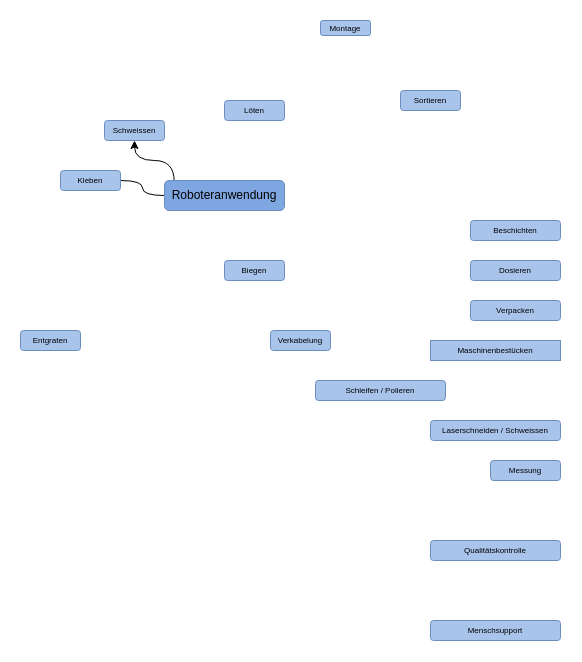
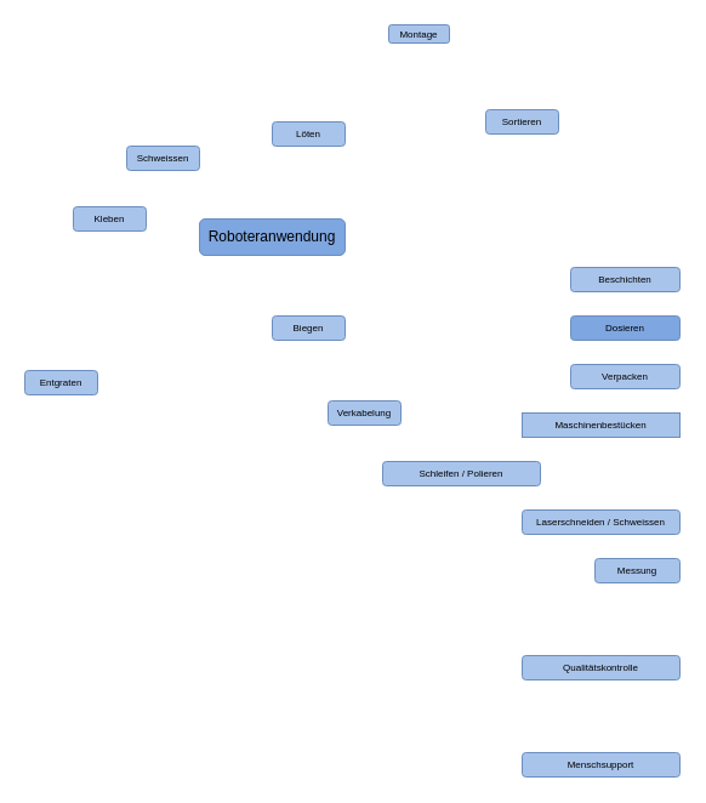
  <mxCell id="0" />
  <mxCell id="1" parent="0" />
- <mxCell id="2" style="edgeStyle=orthogonalEdgeStyle;rounded=0;orthogonalLoop=1;jettySize=auto;html=1;curved=1;endArrow=none;endFill=0;" edge="1" parent="1" source="4" target="10"><mxGeometry relative="1" as="geometry" /></mxCell>
- <mxCell id="3" style="edgeStyle=orthogonalEdgeStyle;rounded=0;orthogonalLoop=1;jettySize=auto;html=1;curved=1;exitX=0.081;exitY=0.043;exitDx=0;exitDy=0;exitPerimeter=0;" edge="1" parent="1" source="4" target="9"><mxGeometry relative="1" as="geometry" /></mxCell>
  <mxCell id="4" value="Roboteranwendung" style="rounded=1;whiteSpace=wrap;html=1;fillColor=#7EA6E0;strokeColor=#6c8ebf;" vertex="1" parent="1"><mxGeometry x="164" y="180" width="120" height="30" as="geometry" /></mxCell>
  <mxCell id="5" value="Löten" style="rounded=1;whiteSpace=wrap;html=1;fillColor=#A9C4EB;strokeColor=#6c8ebf;fontSize=8;" vertex="1" parent="1"><mxGeometry x="224" y="100" width="60" height="20" as="geometry" /></mxCell>
  <mxCell id="6" value="Biegen" style="rounded=1;whiteSpace=wrap;html=1;fillColor=#A9C4EB;strokeColor=#6c8ebf;fontSize=8;" vertex="1" parent="1"><mxGeometry x="224" y="260" width="60" height="20" as="geometry" /></mxCell>
- <mxCell id="7" value="Entgraten" style="rounded=1;whiteSpace=wrap;html=1;fillColor=#A9C4EB;strokeColor=#6c8ebf;fontSize=8;" vertex="1" parent="1"><mxGeometry x="20" y="330" width="60" height="20" as="geometry" /></mxCell>
+ <mxCell id="7" value="Entgraten" style="rounded=1;whiteSpace=wrap;html=1;fillColor=#A9C4EB;strokeColor=#6c8ebf;fontSize=8;" vertex="1" parent="1"><mxGeometry x="20" y="305" width="60" height="20" as="geometry" /></mxCell>
  <mxCell id="8" value="Verkabelung" style="rounded=1;whiteSpace=wrap;html=1;fillColor=#A9C4EB;strokeColor=#6c8ebf;fontSize=8;" vertex="1" parent="1"><mxGeometry x="270" y="330" width="60" height="20" as="geometry" /></mxCell>
  <mxCell id="9" value="Schweissen" style="rounded=1;whiteSpace=wrap;html=1;fillColor=#A9C4EB;strokeColor=#6c8ebf;fontSize=8;" vertex="1" parent="1"><mxGeometry x="104" y="120" width="60" height="20" as="geometry" /></mxCell>
  <mxCell id="10" value="Kleben" style="rounded=1;whiteSpace=wrap;html=1;fillColor=#A9C4EB;strokeColor=#6c8ebf;fontSize=8;" vertex="1" parent="1"><mxGeometry x="60" y="170" width="60" height="20" as="geometry" /></mxCell>
  <mxCell id="11" value="Sortieren" style="rounded=1;whiteSpace=wrap;html=1;fillColor=#A9C4EB;strokeColor=#6c8ebf;fontSize=8;" vertex="1" parent="1"><mxGeometry x="400" y="90" width="60" height="20" as="geometry" /></mxCell>
  <mxCell id="12" value="Beschichten" style="rounded=1;whiteSpace=wrap;html=1;fillColor=#A9C4EB;strokeColor=#6c8ebf;fontSize=8;" vertex="1" parent="1"><mxGeometry x="470" y="220" width="90" height="20" as="geometry" /></mxCell>
- <mxCell id="13" value="Dosieren" style="rounded=1;whiteSpace=wrap;html=1;fillColor=#A9C4EB;strokeColor=#6c8ebf;fontSize=8;" vertex="1" parent="1"><mxGeometry x="470" y="260" width="90" height="20" as="geometry" /></mxCell>
+ <mxCell id="13" value="Dosieren" style="rounded=1;whiteSpace=wrap;html=1;fillColor=#7ea6e0;strokeColor=#6c8ebf;fontSize=8;" vertex="1" parent="1"><mxGeometry x="470" y="260" width="90" height="20" as="geometry" /></mxCell>
  <mxCell id="14" value="Verpacken" style="rounded=1;whiteSpace=wrap;html=1;fillColor=#A9C4EB;strokeColor=#6c8ebf;fontSize=8;" vertex="1" parent="1"><mxGeometry x="470" y="300" width="90" height="20" as="geometry" /></mxCell>
  <mxCell id="15" value="Maschinenbestücken" style="whiteSpace=wrap;html=1;fillColor=#A9C4EB;strokeColor=#6c8ebf;fontSize=8;rounded=0;" vertex="1" parent="1"><mxGeometry x="430" y="340" width="130" height="20" as="geometry" /></mxCell>
  <mxCell id="16" value="Schleifen / Polieren" style="rounded=1;whiteSpace=wrap;html=1;fillColor=#A9C4EB;strokeColor=#6c8ebf;fontSize=8;" vertex="1" parent="1"><mxGeometry x="315" y="380" width="130" height="20" as="geometry" /></mxCell>
  <mxCell id="17" value="Laserschneiden / Schweissen" style="rounded=1;whiteSpace=wrap;html=1;fillColor=#A9C4EB;strokeColor=#6c8ebf;fontSize=8;" vertex="1" parent="1"><mxGeometry x="430" y="420" width="130" height="20" as="geometry" /></mxCell>
  <mxCell id="18" value="Montage" style="rounded=1;whiteSpace=wrap;html=1;fillColor=#A9C4EB;strokeColor=#6c8ebf;fontSize=8;" vertex="1" parent="1"><mxGeometry x="320" y="20" width="50" height="15" as="geometry" /></mxCell>
  <mxCell id="19" value="Messung" style="rounded=1;whiteSpace=wrap;html=1;fillColor=#A9C4EB;strokeColor=#6c8ebf;fontSize=8;" vertex="1" parent="1"><mxGeometry x="490" y="460" width="70" height="20" as="geometry" /></mxCell>
  <mxCell id="20" value="Qualitätskontrolle" style="rounded=1;whiteSpace=wrap;html=1;fillColor=#A9C4EB;strokeColor=#6c8ebf;fontSize=8;" vertex="1" parent="1"><mxGeometry x="430" y="540" width="130" height="20" as="geometry" /></mxCell>
  <mxCell id="21" value="Menschsupport" style="rounded=1;whiteSpace=wrap;html=1;fillColor=#A9C4EB;strokeColor=#6c8ebf;fontSize=8;" vertex="1" parent="1"><mxGeometry x="430" y="620" width="130" height="20" as="geometry" /></mxCell>
